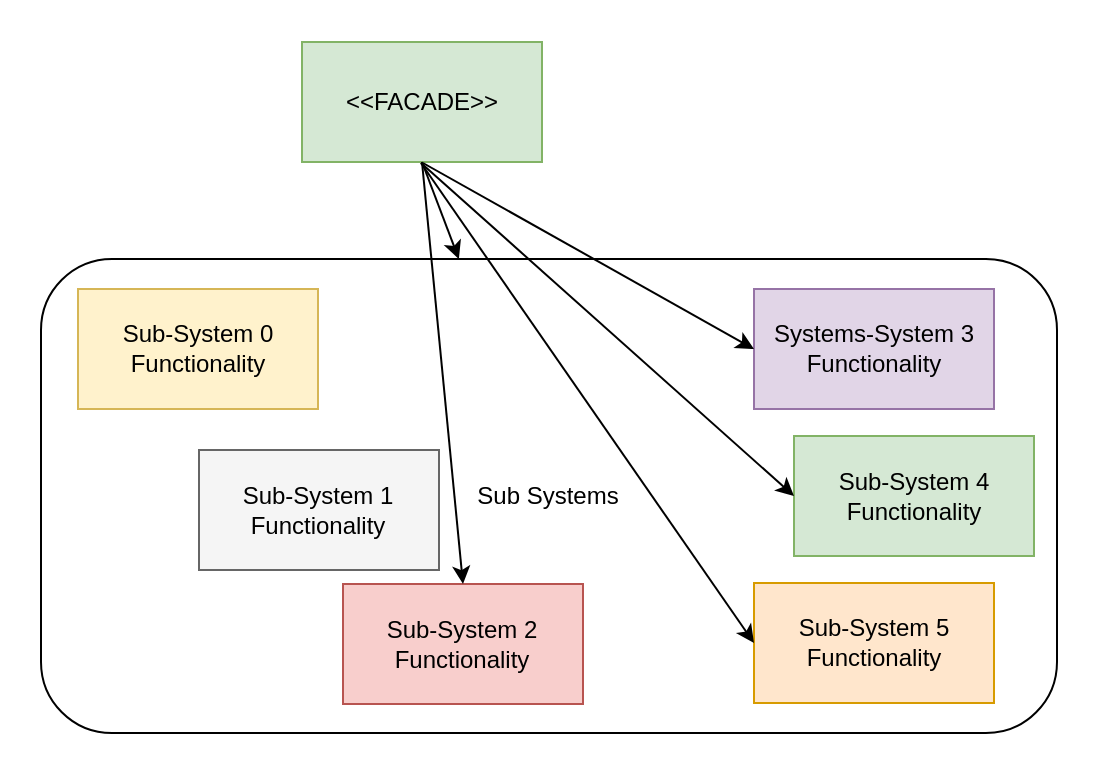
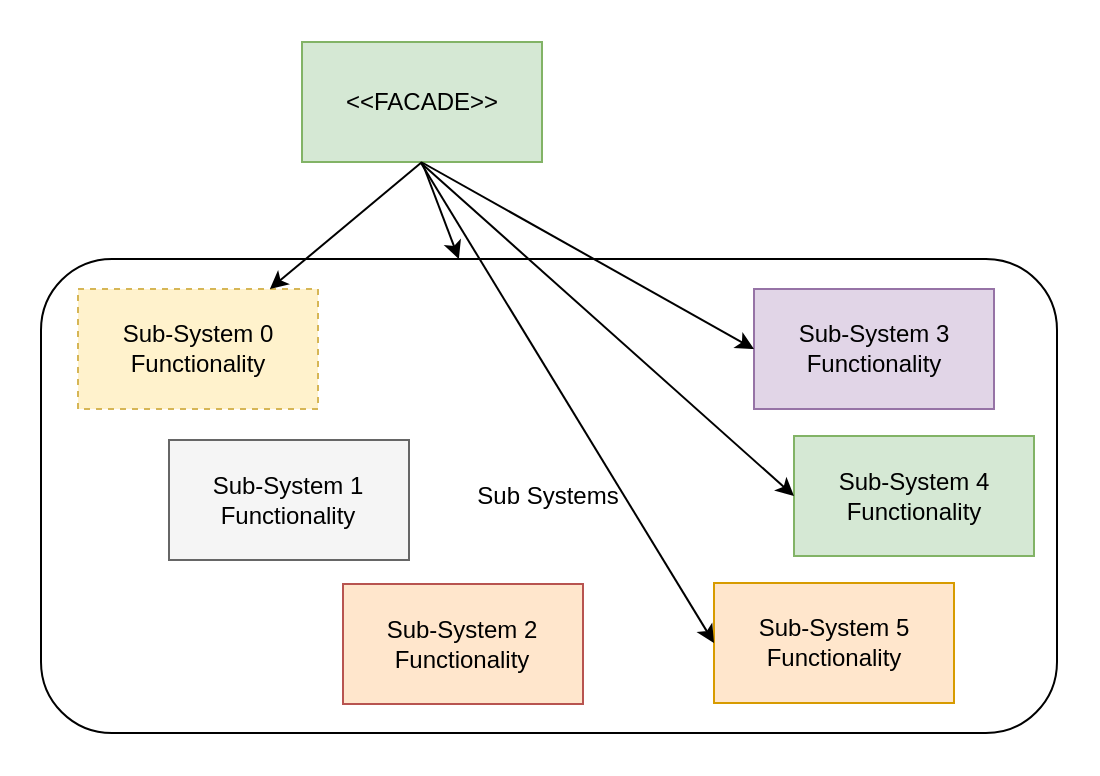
  <mxCell id="0" />
  <mxCell id="1" parent="0" />
  <mxCell id="2" value="Sub Systems" style="rounded=1;whiteSpace=wrap;html=1;" vertex="1" parent="1"><mxGeometry x="20" y="129" width="508" height="237" as="geometry" /></mxCell>
  <mxCell id="3" value="&amp;lt;&amp;lt;FACADE&amp;gt;&amp;gt;" style="rounded=0;whiteSpace=wrap;html=1;fillColor=#d5e8d4;strokeColor=#82b366;" vertex="1" parent="1"><mxGeometry x="150.5" y="20.5" width="120" height="60" as="geometry" /></mxCell>
- <mxCell id="4" value="Sub-System 0 Functionality" style="rounded=0;whiteSpace=wrap;html=1;fillColor=#fff2cc;strokeColor=#d6b656;" vertex="1" parent="1"><mxGeometry x="38.5" y="144" width="120" height="60" as="geometry" /></mxCell>
- <mxCell id="5" value="&lt;span style=&quot;color: rgb(0 , 0 , 0) ; white-space: normal&quot;&gt;Sub-System 1 Functionality&lt;/span&gt;" style="rounded=0;whiteSpace=wrap;html=1;fillColor=#f5f5f5;strokeColor=#666666;fontColor=#333333;" vertex="1" parent="1"><mxGeometry x="99" y="224.5" width="120" height="60" as="geometry" /></mxCell>
- <mxCell id="6" value="&lt;span style=&quot;white-space: normal&quot;&gt;Sub-System 2 Functionality&lt;/span&gt;" style="rounded=0;whiteSpace=wrap;html=1;fillColor=#f8cecc;strokeColor=#b85450;" vertex="1" parent="1"><mxGeometry x="171" y="291.5" width="120" height="60" as="geometry" /></mxCell>
- <mxCell id="7" value="&lt;span style=&quot;white-space: normal&quot;&gt;Systems-System 3 Functionality&lt;/span&gt;" style="rounded=0;whiteSpace=wrap;html=1;fillColor=#e1d5e7;strokeColor=#9673a6;" vertex="1" parent="1"><mxGeometry x="376.5" y="144" width="120" height="60" as="geometry" /></mxCell>
+ <mxCell id="4" value="Sub-System 0 Functionality" style="rounded=0;whiteSpace=wrap;html=1;fillColor=#fff2cc;strokeColor=#d6b656;dashed=1;" vertex="1" parent="1"><mxGeometry x="38.5" y="144" width="120" height="60" as="geometry" /></mxCell>
+ <mxCell id="5" value="&lt;span style=&quot;color: rgb(0 , 0 , 0) ; white-space: normal&quot;&gt;Sub-System 1 Functionality&lt;/span&gt;" style="rounded=0;whiteSpace=wrap;html=1;fillColor=#f5f5f5;strokeColor=#666666;fontColor=#333333;" vertex="1" parent="1"><mxGeometry x="84" y="219.5" width="120" height="60" as="geometry" /></mxCell>
+ <mxCell id="6" value="&lt;span style=&quot;white-space: normal&quot;&gt;Sub-System 2 Functionality&lt;/span&gt;" style="rounded=0;whiteSpace=wrap;html=1;fillColor=#ffe6cc;strokeColor=#b85450;" vertex="1" parent="1"><mxGeometry x="171" y="291.5" width="120" height="60" as="geometry" /></mxCell>
+ <mxCell id="7" value="&lt;span style=&quot;white-space: normal&quot;&gt;Sub-System 3 Functionality&lt;/span&gt;" style="rounded=0;whiteSpace=wrap;html=1;fillColor=#e1d5e7;strokeColor=#9673a6;" vertex="1" parent="1"><mxGeometry x="376.5" y="144" width="120" height="60" as="geometry" /></mxCell>
  <mxCell id="8" value="&lt;span style=&quot;white-space: normal&quot;&gt;Sub-System 4 Functionality&lt;/span&gt;" style="rounded=0;whiteSpace=wrap;html=1;fillColor=#d5e8d4;strokeColor=#82b366;" vertex="1" parent="1"><mxGeometry x="396.5" y="217.5" width="120" height="60" as="geometry" /></mxCell>
- <mxCell id="9" value="&lt;span style=&quot;white-space: normal&quot;&gt;Sub-System 5 Functionality&lt;/span&gt;" style="rounded=0;whiteSpace=wrap;html=1;fillColor=#ffe6cc;strokeColor=#d79b00;" vertex="1" parent="1"><mxGeometry x="376.5" y="291" width="120" height="60" as="geometry" /></mxCell>
+ <mxCell id="9" value="&lt;span style=&quot;white-space: normal&quot;&gt;Sub-System 5 Functionality&lt;/span&gt;" style="rounded=0;whiteSpace=wrap;html=1;fillColor=#ffe6cc;strokeColor=#d79b00;" vertex="1" parent="1"><mxGeometry x="356.5" y="291" width="120" height="60" as="geometry" /></mxCell>
  <mxCell id="10" value="" style="endArrow=classic;html=1;exitX=0.5;exitY=1;exitDx=0;exitDy=0;" edge="1" parent="1" source="3" target="2"><mxGeometry width="50" height="50" relative="1" as="geometry"><mxPoint x="24" y="437" as="sourcePoint" /><mxPoint x="74" y="387" as="targetPoint" /></mxGeometry></mxCell>
- <mxCell id="11" value="" style="endArrow=classic;html=1;exitX=0.5;exitY=1;exitDx=0;exitDy=0;entryX=0.5;entryY=0;entryDx=0;entryDy=0;" edge="1" parent="1" source="3" target="6"><mxGeometry width="50" height="50" relative="1" as="geometry"><mxPoint x="24" y="437" as="sourcePoint" /><mxPoint x="74" y="387" as="targetPoint" /></mxGeometry></mxCell>
+ <mxCell id="11" value="" style="endArrow=classic;html=1;exitX=0.5;exitY=1;exitDx=0;exitDy=0;" edge="1" parent="1" source="3" target="4"><mxGeometry width="50" height="50" relative="1" as="geometry"><mxPoint x="24" y="437" as="sourcePoint" /><mxPoint x="74" y="387" as="targetPoint" /></mxGeometry></mxCell>
  <mxCell id="12" value="" style="endArrow=classic;html=1;entryX=0;entryY=0.5;entryDx=0;entryDy=0;" edge="1" parent="1" target="7"><mxGeometry width="50" height="50" relative="1" as="geometry"><mxPoint x="211" y="81" as="sourcePoint" /><mxPoint x="74" y="387" as="targetPoint" /></mxGeometry></mxCell>
  <mxCell id="13" value="" style="endArrow=classic;html=1;entryX=0;entryY=0.5;entryDx=0;entryDy=0;" edge="1" parent="1" target="8"><mxGeometry width="50" height="50" relative="1" as="geometry"><mxPoint x="210" y="81" as="sourcePoint" /><mxPoint x="60" y="389" as="targetPoint" /></mxGeometry></mxCell>
  <mxCell id="14" value="" style="endArrow=classic;html=1;entryX=0;entryY=0.5;entryDx=0;entryDy=0;" edge="1" parent="1" target="9"><mxGeometry width="50" height="50" relative="1" as="geometry"><mxPoint x="210" y="81" as="sourcePoint" /><mxPoint x="386.5" y="257.5" as="targetPoint" /></mxGeometry></mxCell>
